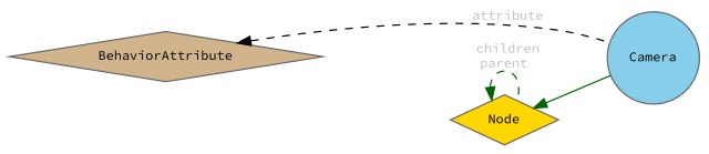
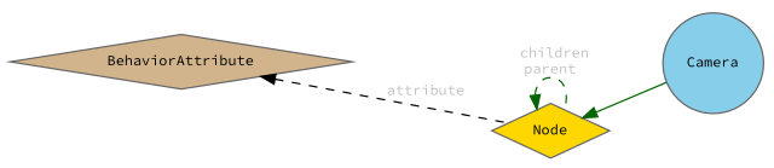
  digraph {
    fontname="Source Code Pro"
    rankdir=LR
    node [color=gray40 fontname="Source Code Pro" fontsize=10 shape=diamond style=filled]
    edge [color=darkgreen dir=back fontname="Source Code Pro" fontsize=10 labelfontname=Helvetica labelfontsize=10 style=dashed fontcolor=grey]
    n1 [fillcolor=skyblue fontcolor=black height=0.2 label=Camera shape=circle width=0.4]
    n2 [fillcolor=gold height=0.2 label="Node" width=0.4]
    n3 [fillcolor=tan height=0.2 label=BehaviorAttribute width=0.4]
    n2 -> n1 [style=solid fontcolor=""]
    n2 -> n2 [label=" children\nparent"]
-   n3 -> n1 [color=black label=" attribute"]
+   n3 -> n2 [color=black label=" attribute"]
  }
